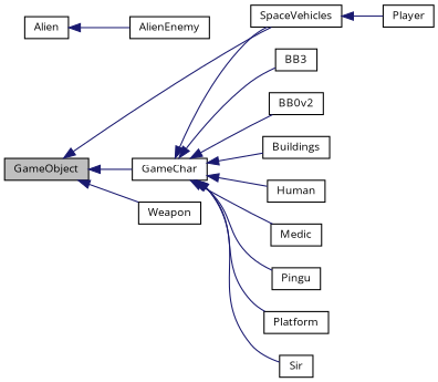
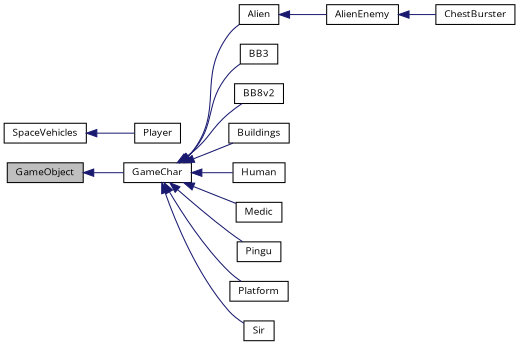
  digraph {
    fontname="Open Sans"
    rankdir=LR
    node [color=black fontname="Open Sans" fontsize=10 shape=record]
    edge [color=midnightblue dir=back fontname="Open Sans" fontsize=10 labelfontname=Helvetica labelfontsize=10 style=solid]
    n1 [fillcolor=grey75 fontcolor=black height=0.2 label=GameObject style=filled width=0.4]
    n2 [height=0.2 label=GameChar width=0.4]
    n3 [height=0.2 label=SpaceVehicles width=0.4]
-   n4 [height=0.2 label=Weapon width=0.4]
    n5 [height=0.2 label=Alien width=0.4]
    n6 [height=0.2 label=BB3 width=0.4]
-   n7 [height=0.2 label=BB0v2 width=0.4]
+   n7 [height=0.2 label=BB8v2 width=0.4]
    n8 [height=0.2 label=Buildings width=0.4]
    n9 [height=0.2 label=Human width=0.4]
    n10 [height=0.2 label=Medic width=0.4]
    n11 [height=0.2 label=Pingu width=0.4]
    n12 [height=0.2 label=Platform width=0.4]
    n13 [height=0.2 label=Sir width=0.4]
    n14 [height=0.2 label=Player width=0.4]
    n15 [height=0.2 label=AlienEnemy width=0.4]
+   n16 [height=0.2 label=ChestBurster width=0.4]
    n1 -> n2
-   n1 -> n3
-   n1 -> n4
-   n2 -> n3
+   n2 -> n5
    n2 -> n6
    n2 -> n7
    n2 -> n8
    n2 -> n9
    n2 -> n10
    n2 -> n11
    n2 -> n12
    n2 -> n13
    n3 -> n14
    n5 -> n15
+   n15 -> n16
  }
